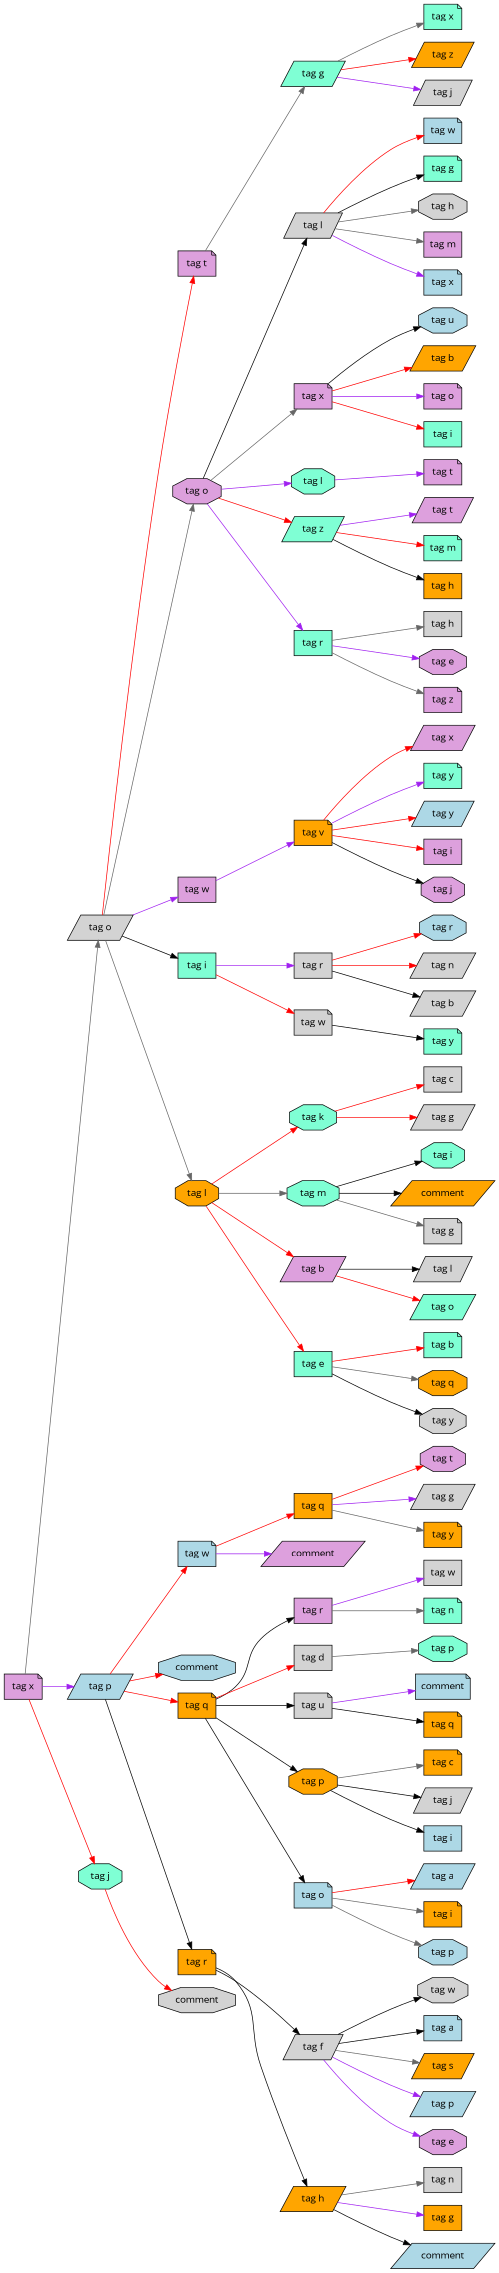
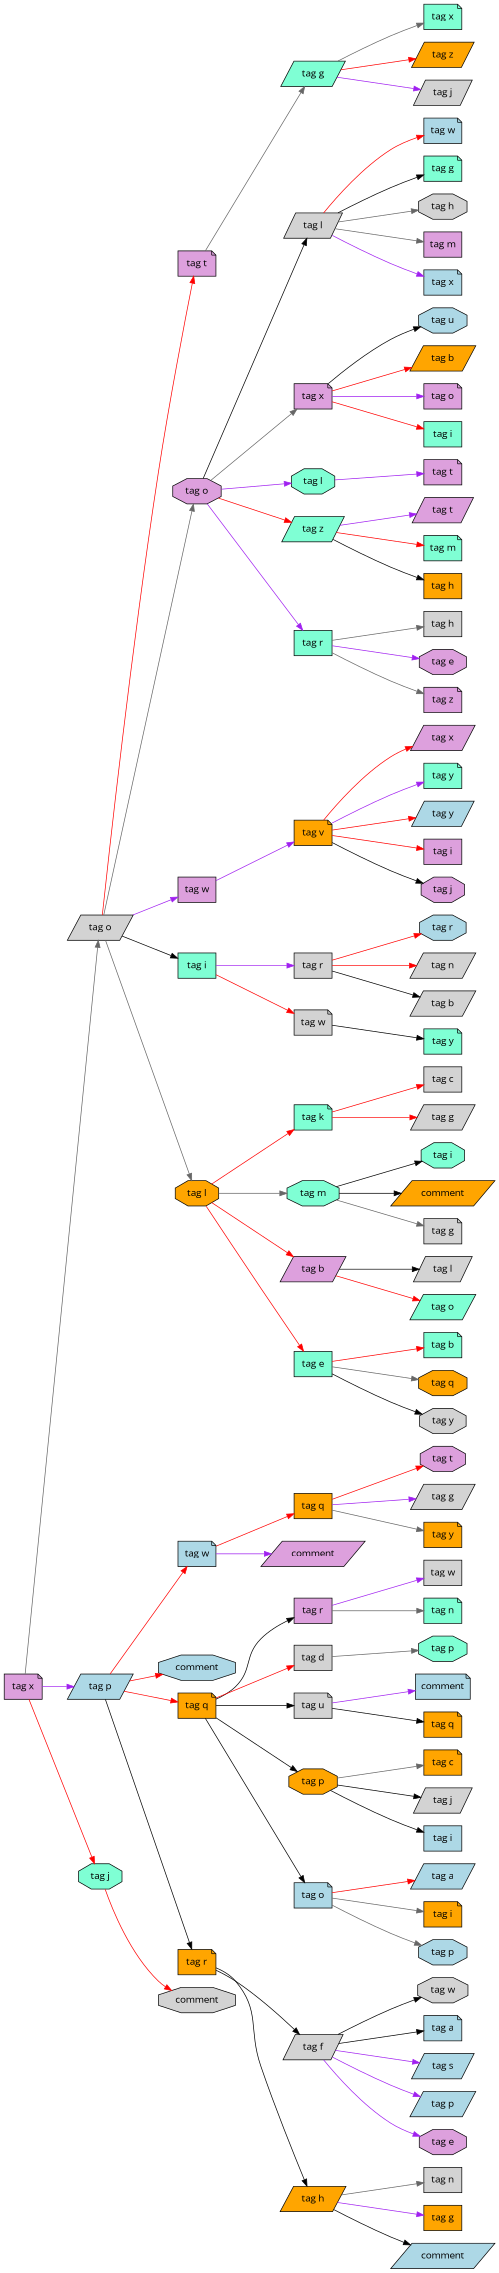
  digraph {
    fontname="Open Sans"
    rankdir=LR
    node [fillcolor=lightgrey fontname="Open Sans" shape=note style=filled]
    edge [color=red fontname="Open Sans"]
    n1 [fillcolor=plum label="tag x"]
    n2 [label="tag o" shape=parallelogram]
    n3 [fillcolor=lightblue label="tag p" shape=parallelogram]
    n4 [fillcolor=aquamarine label="tag j" shape=octagon]
    n5 [fillcolor=plum label="tag t"]
    n6 [fillcolor=plum label="tag o" shape=octagon]
    n7 [fillcolor=plum label="tag w" shape=box]
    n8 [fillcolor=aquamarine label="tag i" shape=box]
    n9 [fillcolor=orange label="tag l" shape=octagon]
    n10 [fillcolor=lightblue label="tag w"]
    n11 [fillcolor=lightblue label=comment shape=octagon]
    n12 [fillcolor=orange label="tag q"]
    n13 [fillcolor=orange label="tag r"]
    n14 [label=comment shape=octagon]
    n15 [fillcolor=aquamarine label="tag g" shape=parallelogram]
    n16 [label="tag l" shape=parallelogram]
    n17 [fillcolor=plum label="tag x"]
    n18 [fillcolor=aquamarine label="tag l" shape=octagon]
    n19 [fillcolor=aquamarine label="tag z" shape=parallelogram]
    n20 [fillcolor=aquamarine label="tag r" shape=box]
    n21 [fillcolor=orange label="tag v"]
    n22 [label="tag r" shape=box]
    n23 [label="tag w"]
-   n24 [fillcolor=aquamarine label="tag k" shape=octagon]
+   n24 [fillcolor=aquamarine label="tag k"]
    n25 [fillcolor=aquamarine label="tag m" shape=octagon]
    n26 [fillcolor=plum label="tag b" shape=parallelogram]
    n27 [fillcolor=aquamarine label="tag e" shape=box]
    n28 [fillcolor=aquamarine label="tag x"]
    n29 [fillcolor=orange label="tag z" shape=parallelogram]
    n30 [label="tag j" shape=parallelogram]
    n31 [fillcolor=lightblue label="tag w"]
    n32 [fillcolor=aquamarine label="tag g"]
    n33 [label="tag h" shape=octagon]
    n34 [fillcolor=plum label="tag m" shape=box]
    n35 [fillcolor=lightblue label="tag x"]
    n36 [fillcolor=lightblue label="tag u" shape=octagon]
    n37 [fillcolor=orange label="tag b" shape=parallelogram]
    n38 [fillcolor=plum label="tag o"]
    n39 [fillcolor=aquamarine label="tag i" shape=box]
    n40 [fillcolor=plum label="tag t"]
    n41 [fillcolor=plum label="tag t" shape=parallelogram]
    n42 [fillcolor=aquamarine label="tag m"]
    n43 [fillcolor=orange label="tag h" shape=box]
    n44 [label="tag h" shape=box]
    n45 [fillcolor=plum label="tag e" shape=octagon]
    n46 [fillcolor=plum label="tag z"]
    n47 [fillcolor=plum label="tag x" shape=parallelogram]
    n48 [fillcolor=aquamarine label="tag y"]
    n49 [fillcolor=lightblue label="tag y" shape=parallelogram]
    n50 [fillcolor=plum label="tag i" shape=box]
    n51 [fillcolor=plum label="tag j" shape=octagon]
    n52 [fillcolor=lightblue label="tag r" shape=octagon]
    n53 [label="tag n" shape=parallelogram]
    n54 [label="tag b" shape=parallelogram]
    n55 [fillcolor=aquamarine label="tag y"]
    n56 [label="tag c" shape=box]
    n57 [label="tag g" shape=parallelogram]
    n58 [fillcolor=aquamarine label="tag i" shape=octagon]
    n59 [fillcolor=orange label=comment shape=parallelogram]
    n60 [label="tag g"]
    n61 [label="tag l" shape=parallelogram]
    n62 [fillcolor=aquamarine label="tag o" shape=parallelogram]
    n63 [fillcolor=aquamarine label="tag b"]
    n64 [fillcolor=orange label="tag q" shape=octagon]
    n65 [label="tag y" shape=octagon]
    n66 [fillcolor=orange label="tag q" shape=box]
    n67 [fillcolor=plum label=comment shape=parallelogram]
    n68 [fillcolor=plum label="tag r" shape=box]
    n69 [label="tag d" shape=box]
    n70 [label="tag u"]
    n71 [fillcolor=orange label="tag p" shape=octagon]
    n72 [fillcolor=lightblue label="tag o"]
    n73 [label="tag f" shape=parallelogram]
    n74 [fillcolor=orange label="tag h" shape=parallelogram]
    n75 [fillcolor=plum label="tag t" shape=octagon]
    n76 [label="tag g" shape=parallelogram]
    n77 [fillcolor=orange label="tag y"]
    n78 [label="tag w" shape=box]
    n79 [fillcolor=aquamarine label="tag n"]
    n80 [fillcolor=aquamarine label="tag p" shape=octagon]
    n81 [fillcolor=lightblue label=comment]
    n82 [fillcolor=orange label="tag q"]
    n83 [fillcolor=orange label="tag c"]
    n84 [label="tag j" shape=parallelogram]
    n85 [fillcolor=lightblue label="tag i" shape=box]
    n86 [fillcolor=lightblue label="tag a" shape=parallelogram]
    n87 [fillcolor=orange label="tag i"]
    n88 [fillcolor=lightblue label="tag p" shape=octagon]
    n89 [label="tag w" shape=octagon]
    n90 [fillcolor=lightblue label="tag a"]
-   n91 [fillcolor=orange label="tag s" shape=parallelogram]
+   n91 [fillcolor=lightblue label="tag s" shape=parallelogram]
    n92 [fillcolor=lightblue label="tag p" shape=parallelogram]
    n93 [fillcolor=plum label="tag e" shape=octagon]
    n94 [label="tag n" shape=box]
    n95 [fillcolor=orange label="tag g" shape=box]
    n96 [fillcolor=lightblue label=comment shape=parallelogram]
    n1 -> n2 [color=gray40]
    n1 -> n3 [color=purple]
    n1 -> n4
    n2 -> n5
    n2 -> n6 [color=gray40]
    n2 -> n7 [color=purple]
    n2 -> n8 [color=black]
    n2 -> n9 [color=gray40]
    n3 -> n10
    n3 -> n11
    n3 -> n12
    n3 -> n13 [color=black]
    n4 -> n14
    n5 -> n15 [color=gray40]
    n6 -> n16 [color=black]
    n6 -> n17 [color=gray40]
    n6 -> n18 [color=purple]
    n6 -> n19
    n6 -> n20 [color=purple]
    n7 -> n21 [color=purple]
    n8 -> n22 [color=purple]
    n8 -> n23
    n9 -> n24
    n9 -> n25 [color=gray40]
    n9 -> n26
    n9 -> n27
    n10 -> n66
    n10 -> n67 [color=purple]
    n12 -> n68 [color=black]
    n12 -> n69
    n12 -> n70 [color=black]
    n12 -> n71 [color=black]
    n12 -> n72 [color=black]
    n13 -> n73 [color=black]
    n13 -> n74 [color=black]
    n15 -> n28 [color=gray40]
    n15 -> n29
    n15 -> n30 [color=purple]
    n16 -> n31
    n16 -> n32 [color=black]
    n16 -> n33 [color=gray40]
    n16 -> n34 [color=gray40]
    n16 -> n35 [color=purple]
    n17 -> n36 [color=black]
    n17 -> n37
    n17 -> n38 [color=purple]
    n17 -> n39
    n18 -> n40 [color=purple]
    n19 -> n41 [color=purple]
    n19 -> n42
    n19 -> n43 [color=black]
    n20 -> n44 [color=gray40]
    n20 -> n45 [color=purple]
    n20 -> n46 [color=gray40]
    n21 -> n47
    n21 -> n48 [color=purple]
    n21 -> n49
    n21 -> n50
    n21 -> n51 [color=black]
    n22 -> n52
    n22 -> n53
    n22 -> n54 [color=black]
    n23 -> n55 [color=black]
    n24 -> n56
    n24 -> n57
    n25 -> n58 [color=black]
    n25 -> n59 [color=black]
    n25 -> n60 [color=gray40]
    n26 -> n61 [color=black]
    n26 -> n62
    n27 -> n63
    n27 -> n64 [color=gray40]
    n27 -> n65 [color=black]
    n66 -> n75
    n66 -> n76 [color=purple]
    n66 -> n77 [color=gray40]
    n68 -> n78 [color=purple]
    n68 -> n79 [color=gray40]
    n69 -> n80 [color=gray40]
    n70 -> n81 [color=purple]
    n70 -> n82 [color=black]
    n71 -> n83 [color=gray40]
    n71 -> n84 [color=black]
    n71 -> n85 [color=black]
    n72 -> n86
    n72 -> n87 [color=gray40]
    n72 -> n88 [color=gray40]
    n73 -> n89 [color=black]
    n73 -> n90 [color=black]
-   n73 -> n91 [color=gray40]
+   n73 -> n91 [color=purple]
    n73 -> n92 [color=purple]
    n73 -> n93 [color=purple]
    n74 -> n94 [color=gray40]
    n74 -> n95 [color=purple]
    n74 -> n96 [color=black]
  }
